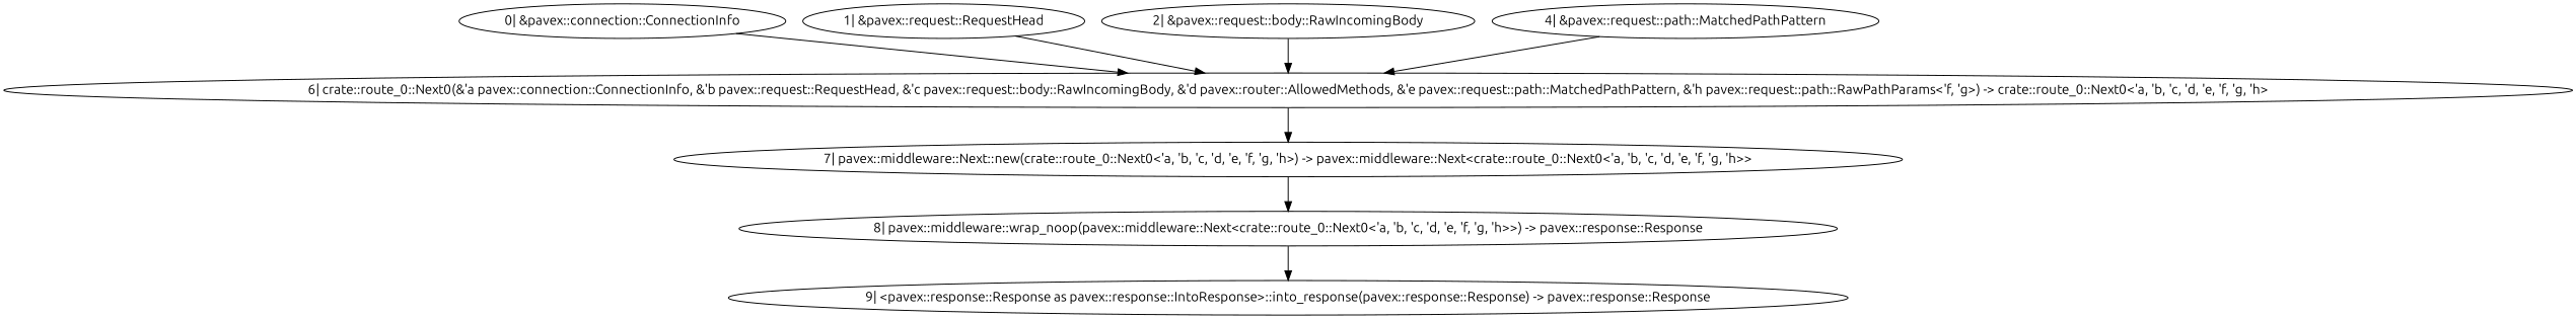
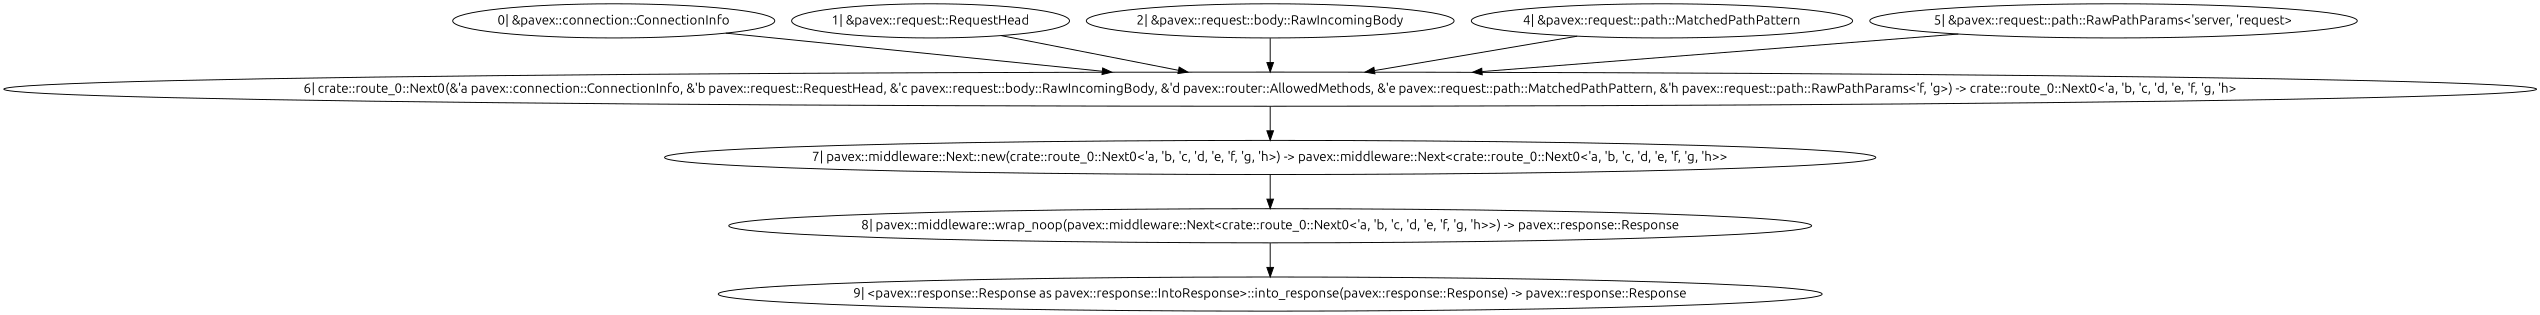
  digraph {
    fontname=Ubuntu
    node [fontname=Ubuntu]
    edge [fontname=Ubuntu]
    n1 [label="0| &pavex::connection::ConnectionInfo"]
    n2 [label="6| crate::route_0::Next0(&'a pavex::connection::ConnectionInfo, &'b pavex::request::RequestHead, &'c pavex::request::body::RawIncomingBody, &'d pavex::router::AllowedMethods, &'e pavex::request::path::MatchedPathPattern, &'h pavex::request::path::RawPathParams<'f, 'g>) -> crate::route_0::Next0<'a, 'b, 'c, 'd, 'e, 'f, 'g, 'h>"]
    n3 [label="7| pavex::middleware::Next::new(crate::route_0::Next0<'a, 'b, 'c, 'd, 'e, 'f, 'g, 'h>) -> pavex::middleware::Next<crate::route_0::Next0<'a, 'b, 'c, 'd, 'e, 'f, 'g, 'h>>"]
    n4 [label="1| &pavex::request::RequestHead"]
    n5 [label="2| &pavex::request::body::RawIncomingBody"]
    n6 [label="4| &pavex::request::path::MatchedPathPattern"]
+   n7 [label="5| &pavex::request::path::RawPathParams<'server, 'request>"]
    n8 [label="8| pavex::middleware::wrap_noop(pavex::middleware::Next<crate::route_0::Next0<'a, 'b, 'c, 'd, 'e, 'f, 'g, 'h>>) -> pavex::response::Response"]
    n9 [label="9| <pavex::response::Response as pavex::response::IntoResponse>::into_response(pavex::response::Response) -> pavex::response::Response"]
    n1 -> n2
    n2 -> n3
    n3 -> n8
    n4 -> n2
    n5 -> n2
    n6 -> n2
+   n7 -> n2
    n8 -> n9
  }
